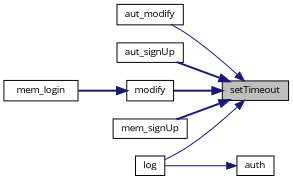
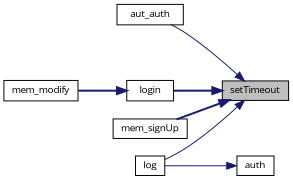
  digraph {
    fontname="Open Sans"
    rankdir=RL
    node [color=black fillcolor=white fontname="Open Sans" fontsize=10 shape=record style=filled]
    edge [color=midnightblue dir=back fontname="Open Sans" fontsize=10 labelfontname=Helvetica labelfontsize=10 style=bold]
    n1 [fillcolor=grey75 fontcolor=black height=0.2 label=setTimeout width=0.4]
-   n2 [height=0.2 label=aut_modify width=0.4]
-   n3 [height=0.2 label=aut_signUp width=0.4]
+   n2 [height=0.2 label=aut_auth width=0.4]
    n4 [height=0.2 label=log width=0.4]
-   n5 [height=0.2 label=modify width=0.4]
+   n5 [height=0.2 label=login width=0.4]
    n6 [height=0.2 label=mem_signUp width=0.4]
-   n7 [height=0.2 label=mem_login width=0.4]
+   n7 [height=0.2 label=mem_modify width=0.4]
    n8 [height=0.2 label=auth width=0.4]
    n1 -> n2 [style=solid]
-   n1 -> n3
    n1 -> n4 [style=solid]
    n1 -> n5
    n1 -> n6
    n5 -> n7
    n8 -> n4 [style=solid]
  }
